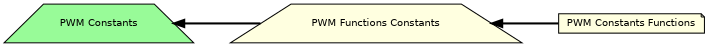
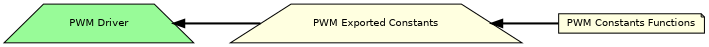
  digraph {
    rankdir=LR
    node [color=black fillcolor=lightyellow fontname=Helvetica fontsize=10 shape=trapezium style=filled]
    edge [dir=back fontname=Helvetica fontsize=10 labelfontname=Helvetica labelfontsize=10 shape=plaintext style=bold]
-   n1 [fillcolor=palegreen height=0.2 label="PWM Constants" width=0.4]
-   n2 [fontcolor=black height=0.2 label="PWM Functions Constants" width=0.4]
+   n1 [fillcolor=palegreen height=0.2 label="PWM Driver" width=0.4]
+   n2 [fontcolor=black height=0.2 label="PWM Exported Constants" width=0.4]
    n3 [height=0.2 label="PWM Constants Functions" shape=note width=0.4]
    n1 -> n2
    n2 -> n3
  }
